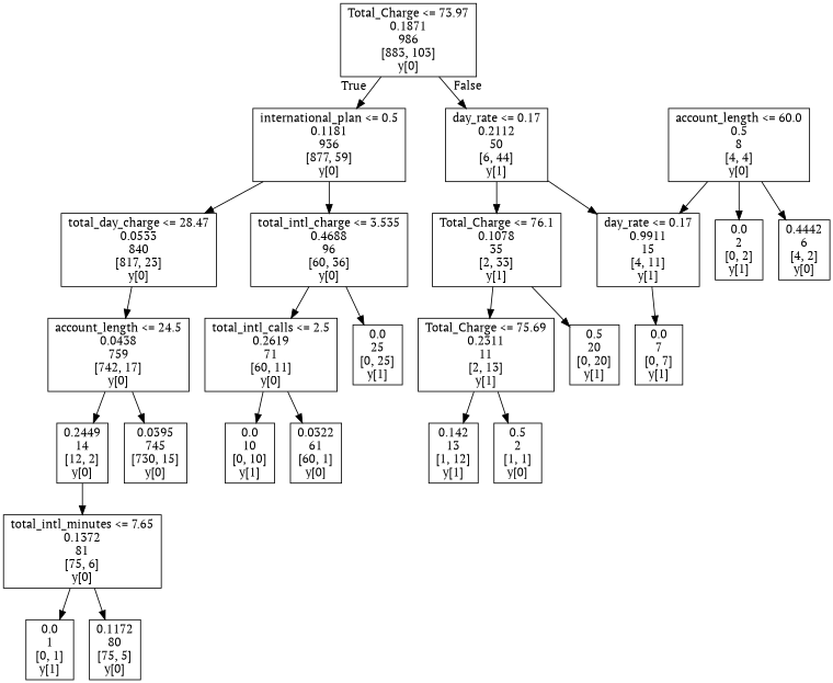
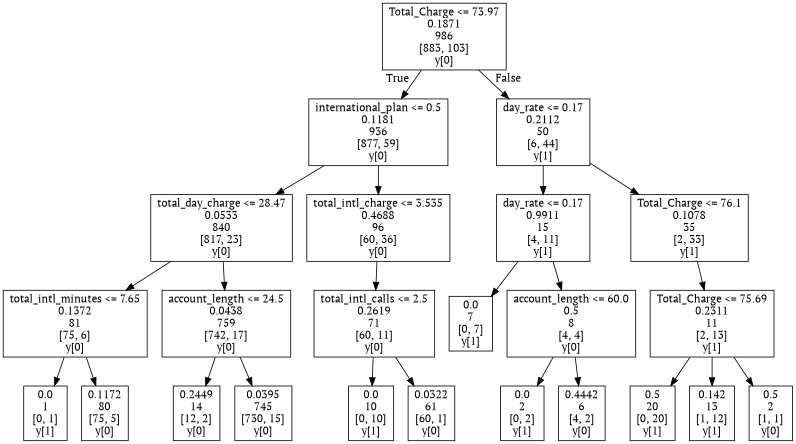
  digraph {
    fontname="PT Serif"
    node [fontname="PT Serif" shape=box]
    edge [fontname="PT Serif"]
    n1 [label="Total_Charge <= 73.97\n0.1871\n986\n[883, 103]\ny[0]"]
    n2 [label="international_plan <= 0.5\n0.1181\n936\n[877, 59]\ny[0]"]
    n3 [label="day_rate <= 0.17\n0.2112\n50\n[6, 44]\ny[1]"]
    n4 [label="total_day_charge <= 28.47\n0.0533\n840\n[817, 23]\ny[0]"]
    n5 [label="total_intl_charge <= 3.535\n0.4688\n96\n[60, 36]\ny[0]"]
    n6 [label="day_rate <= 0.17\n0.9911\n15\n[4, 11]\ny[1]"]
    n7 [label="Total_Charge <= 76.1\n0.1078\n35\n[2, 33]\ny[1]"]
    n8 [label="total_intl_minutes <= 7.65\n0.1372\n81\n[75, 6]\ny[0]"]
    n9 [label="account_length <= 24.5\n0.0438\n759\n[742, 17]\ny[0]"]
    n10 [label="total_intl_calls <= 2.5\n0.2619\n71\n[60, 11]\ny[0]"]
-   n11 [label="0.0\n25\n[0, 25]\ny[1]"]
    n12 [label="0.0\n1\n[0, 1]\ny[1]"]
    n13 [label="0.1172\n80\n[75, 5]\ny[0]"]
    n14 [label="0.2449\n14\n[12, 2]\ny[0]"]
    n15 [label="0.0395\n745\n[730, 15]\ny[0]"]
    n16 [label="0.0\n10\n[0, 10]\ny[1]"]
    n17 [label="0.0322\n61\n[60, 1]\ny[0]"]
    n18 [label="0.0\n7\n[0, 7]\ny[1]"]
    n19 [label="account_length <= 60.0\n0.5\n8\n[4, 4]\ny[0]"]
    n20 [label="Total_Charge <= 75.69\n0.2311\n11\n[2, 13]\ny[1]"]
    n21 [label="0.5\n20\n[0, 20]\ny[1]"]
    n22 [label="0.0\n2\n[0, 2]\ny[1]"]
    n23 [label="0.4442\n6\n[4, 2]\ny[0]"]
    n24 [label="0.142\n13\n[1, 12]\ny[1]"]
    n25 [label="0.5\n2\n[1, 1]\ny[0]"]
    n1 -> n2 [headlabel=True labelangle=45 labeldistance=2.5]
    n1 -> n3 [headlabel=False labelangle=-45 labeldistance=2.5]
    n2 -> n4
    n2 -> n5
    n3 -> n6
    n3 -> n7
-   n14 -> n8
+   n4 -> n8
    n4 -> n9
    n5 -> n10
-   n5 -> n11
    n6 -> n18
-   n19 -> n6
+   n6 -> n19
    n7 -> n20
-   n7 -> n21
+   n20 -> n21
    n8 -> n12
    n8 -> n13
    n9 -> n14
    n9 -> n15
    n10 -> n16
    n10 -> n17
    n19 -> n22
    n19 -> n23
    n20 -> n24
    n20 -> n25
  }
